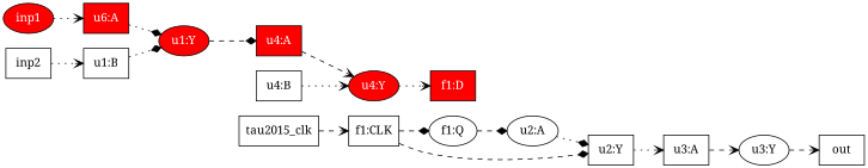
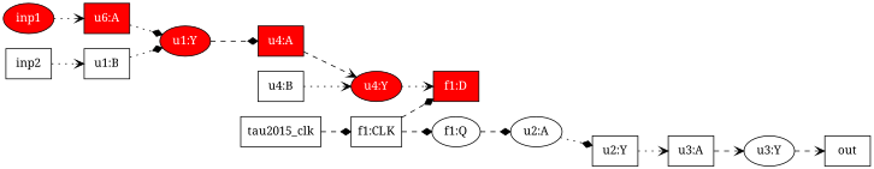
  digraph {
    fontname="Noto Serif"
    rankdir=LR
    node [fontname="Noto Serif" shape=box]
    edge [arrowhead=vee fontname="Noto Serif" style=dotted]
    inp1 [fillcolor=red fontcolor=white shape=ellipse style=filled]
    n2 [fillcolor=red fontcolor=white label="u6:A" style=filled]
    "u1:Y" [fillcolor=red fontcolor=white shape=ellipse style=filled]
    "u4:A" [fillcolor=red fontcolor=white style=filled]
    tau2015_clk
    "f1:CLK"
    "f1:D" [fillcolor=red fontcolor=white style=filled]
    "f1:Q" [shape=ellipse]
    "u4:Y" [fillcolor=red fontcolor=white shape=ellipse style=filled]
    "u4:B"
    inp2
    "u1:B"
    "u2:A" [shape=ellipse]
    "u2:Y"
    "u3:A"
    "u3:Y" [shape=ellipse]
    out
    inp1 -> n2
    n2 -> "u1:Y" [arrowhead=diamond]
    "u1:Y" -> "u4:A" [arrowhead=diamond style=dashed]
    "u4:A" -> "u4:Y" [style=dashed]
-   tau2015_clk -> "f1:CLK" [style=dashed]
-   "f1:CLK" -> "u2:Y" [arrowhead=diamond style=dashed]
+   tau2015_clk -> "f1:CLK" [arrowhead=diamond style=dashed]
+   "f1:CLK" -> "f1:D" [arrowhead=diamond style=dashed]
    "f1:CLK" -> "f1:Q" [arrowhead=diamond style=dashed]
    "f1:Q" -> "u2:A" [arrowhead=diamond style=dashed]
    "u4:Y" -> "f1:D"
    "u4:B" -> "u4:Y"
    inp2 -> "u1:B"
    "u1:B" -> "u1:Y" [arrowhead=diamond]
    "u2:A" -> "u2:Y" [arrowhead=diamond]
    "u2:Y" -> "u3:A"
    "u3:A" -> "u3:Y" [style=dashed]
    "u3:Y" -> out [style=dashed]
  }
